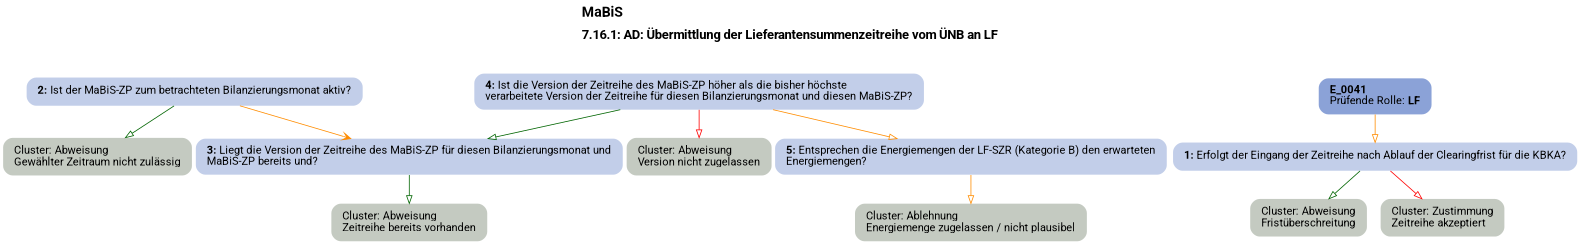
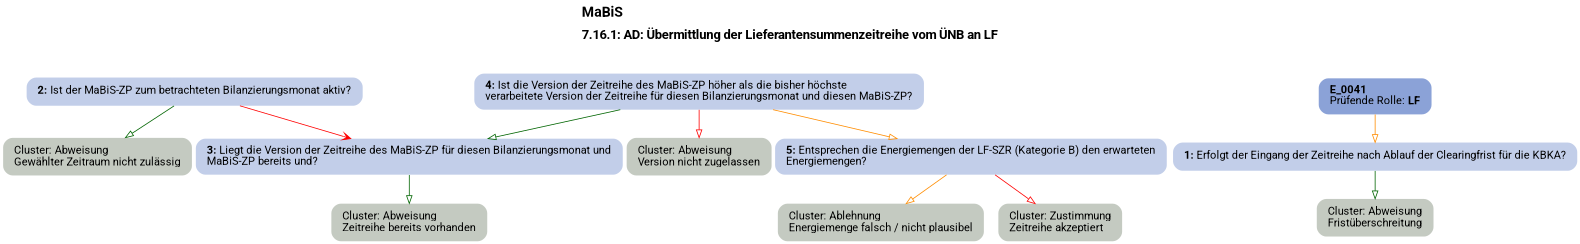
  digraph {
    concentrate=true
    fontname="Roboto, sans-serif"
    fontsize=12
    label=<<B><FONT POINT-SIZE="18">MaBiS</FONT></B><BR align="left"/><BR/><B><FONT POINT-SIZE="16">7.16.1: AD: Übermittlung der Lieferantensummenzeitreihe vom ÜNB an LF</FONT></B><BR align="left"/><BR/><BR/><BR/>>
    labelloc=t
    pack=true
    packmode=array
    rankdir=TB
    node [fillcolor="#c4cac1" fontname="Roboto, sans-serif" margin="0.2,0.12" penwidth=0.0 shape=box style="filled,rounded"]
    edge [arrowhead=onormal color=darkgreen fontname="Roboto, sans-serif"]
    n1 [fillcolor="#8ba2d7" label=<<B>E_0041</B><BR align="left"/><FONT>Prüfende Rolle: <B>LF</B></FONT><BR align="center"/>>]
    n2 [fillcolor="#c2cee9" label=<<B>1: </B>Erfolgt der Eingang der Zeitreihe nach Ablauf der Clearingfrist für die KBKA?<BR align="left"/>>]
    n3 [label=<<FONT>Cluster: Abweisung<BR align="left"/>Fristüberschreitung<BR align="left"/></FONT>>]
    n4 [fillcolor="#c2cee9" label=<<B>2: </B>Ist der MaBiS-ZP zum betrachteten Bilanzierungsmonat aktiv?<BR align="left"/>>]
    n5 [label=<<FONT>Cluster: Abweisung<BR align="left"/>Gewählter Zeitraum nicht zulässig<BR align="left"/></FONT>>]
    n6 [fillcolor="#c2cee9" label=<<B>3: </B>Liegt die Version der Zeitreihe des MaBiS-ZP für diesen Bilanzierungsmonat und<BR align="left"/>MaBiS-ZP bereits und?<BR align="left"/>>]
    n7 [label=<<FONT>Cluster: Abweisung<BR align="left"/>Zeitreihe bereits vorhanden<BR align="left"/></FONT>>]
    n8 [fillcolor="#c2cee9" label=<<B>4: </B>Ist die Version der Zeitreihe des MaBiS-ZP höher als die bisher höchste<BR align="left"/>verarbeitete Version der Zeitreihe für diesen Bilanzierungsmonat und diesen MaBiS-ZP?<BR align="left"/>>]
    n9 [label=<<FONT>Cluster: Abweisung<BR align="left"/>Version nicht zugelassen<BR align="left"/></FONT>>]
    n10 [fillcolor="#c2cee9" label=<<B>5: </B>Entsprechen die Energiemengen der LF-SZR (Kategorie B) den erwarteten<BR align="left"/>Energiemengen?<BR align="left"/>>]
-   n11 [label=<<FONT>Cluster: Ablehnung<BR align="left"/>Energiemenge zugelassen / nicht plausibel<BR align="left"/></FONT>>]
+   n11 [label=<<FONT>Cluster: Ablehnung<BR align="left"/>Energiemenge falsch / nicht plausibel<BR align="left"/></FONT>>]
    n12 [label=<<FONT>Cluster: Zustimmung<BR align="left"/>Zeitreihe akzeptiert<BR align="left"/></FONT>>]
    n1 -> n2 [color=darkorange fontname=""]
    n2 -> n3 [label=<<B>JA</B>>]
    n4 -> n5 [label=<<B>NEIN</B>>]
-   n4 -> n6 [arrowhead=vee color=darkorange label=<<B>JA</B>>]
+   n4 -> n6 [arrowhead=vee color=red label=<<B>JA</B>>]
    n6 -> n7 [label=<<B>JA</B>>]
    n8 -> n6 [label=<<B>NEIN</B>>]
    n8 -> n9 [color=red label=<<B>NEIN</B>>]
    n8 -> n10 [color=darkorange label=<<B>JA</B>>]
    n10 -> n11 [color=darkorange label=<<B>NEIN</B>>]
-   n2 -> n12 [color=red label=<<B>JA</B>>]
+   n10 -> n12 [color=red label=<<B>JA</B>>]
  }
